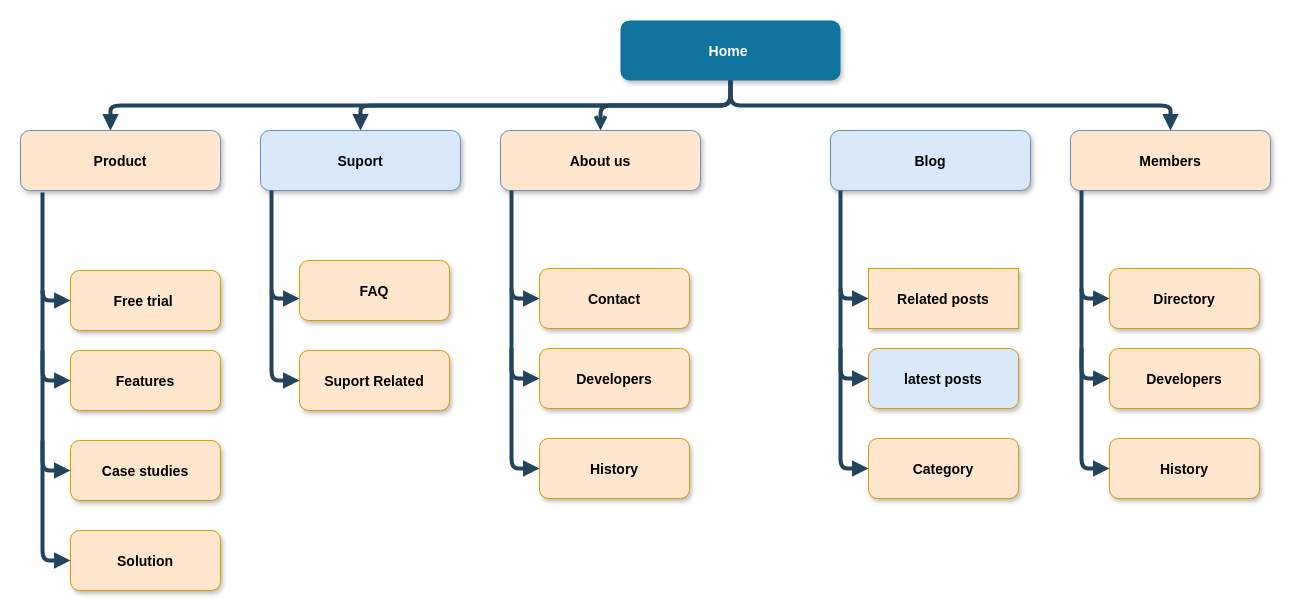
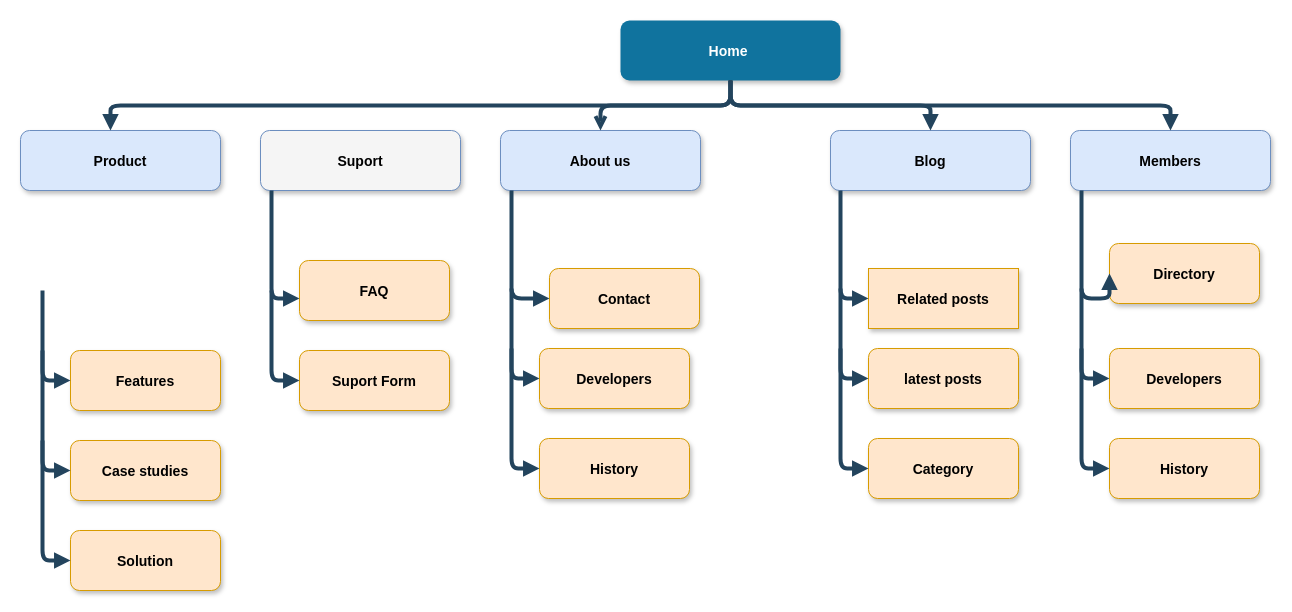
  <mxCell id="0" />
  <mxCell id="1" parent="0" />
  <mxCell id="2" value="Home " style="rounded=1;fillColor=#10739E;strokeColor=none;shadow=1;gradientColor=none;fontStyle=1;fontColor=#FFFFFF;fontSize=14;" parent="1" vertex="1"><mxGeometry x="620" y="20" width="220" height="60" as="geometry" /></mxCell>
- <mxCell id="3" value="Suport" style="rounded=1;fillColor=#dae8fc;strokeColor=#6c8ebf;shadow=1;fontStyle=1;fontSize=14;" parent="1" vertex="1"><mxGeometry x="260" y="130" width="200" height="60" as="geometry" /></mxCell>
- <mxCell id="4" value="About us" style="rounded=1;fillColor=#ffe6cc;strokeColor=#6c8ebf;shadow=1;fontStyle=1;fontSize=14;" parent="1" vertex="1"><mxGeometry x="500" y="130" width="200" height="60" as="geometry" /></mxCell>
+ <mxCell id="3" value="Suport" style="rounded=1;fillColor=#f5f5f5;strokeColor=#6c8ebf;shadow=1;fontStyle=1;fontSize=14;" parent="1" vertex="1"><mxGeometry x="260" y="130" width="200" height="60" as="geometry" /></mxCell>
+ <mxCell id="4" value="About us" style="rounded=1;fillColor=#dae8fc;strokeColor=#6c8ebf;shadow=1;fontStyle=1;fontSize=14;" parent="1" vertex="1"><mxGeometry x="500" y="130" width="200" height="60" as="geometry" /></mxCell>
  <mxCell id="5" value="Blog" style="rounded=1;fillColor=#dae8fc;strokeColor=#6c8ebf;shadow=1;fontStyle=1;fontSize=14;" parent="1" vertex="1"><mxGeometry x="830" y="130" width="200" height="60" as="geometry" /></mxCell>
- <mxCell id="6" value="Free trial " style="rounded=1;fillColor=#ffe6cc;strokeColor=#d79b00;shadow=1;fontStyle=1;fontSize=14;" parent="1" vertex="1"><mxGeometry x="70" y="270" width="150" height="60" as="geometry" /></mxCell>
  <mxCell id="7" value="Features" style="rounded=1;fillColor=#ffe6cc;strokeColor=#d79b00;shadow=1;fontStyle=1;fontSize=14;" parent="1" vertex="1"><mxGeometry x="70" y="350" width="150" height="60" as="geometry" /></mxCell>
  <mxCell id="8" value="Case studies" style="rounded=1;fillColor=#ffe6cc;strokeColor=#d79b00;shadow=1;fontStyle=1;fontSize=14;" parent="1" vertex="1"><mxGeometry x="70" y="440" width="150" height="60" as="geometry" /></mxCell>
  <mxCell id="9" value="Solution" style="rounded=1;fillColor=#ffe6cc;strokeColor=#d79b00;shadow=1;fontStyle=1;fontSize=14;" parent="1" vertex="1"><mxGeometry x="70" y="530" width="150" height="60" as="geometry" /></mxCell>
  <mxCell id="10" value="" style="edgeStyle=elbowEdgeStyle;elbow=vertical;strokeWidth=4;endArrow=open;endFill=1;fontStyle=1;strokeColor=#23445D;" parent="1" source="2" target="4" edge="1"><mxGeometry x="50" y="60" width="100" height="100" as="geometry"><mxPoint x="-20" y="-60" as="sourcePoint" /><mxPoint x="80" y="-160" as="targetPoint" /></mxGeometry></mxCell>
- <mxCell id="11" value="" style="edgeStyle=elbowEdgeStyle;elbow=vertical;strokeWidth=4;endArrow=block;endFill=1;fontStyle=1;strokeColor=#23445D;" parent="1" source="2" target="3" edge="1"><mxGeometry x="50" y="60" width="100" height="100" as="geometry"><mxPoint x="-20" y="-60" as="sourcePoint" /><mxPoint x="80" y="-160" as="targetPoint" /></mxGeometry></mxCell>
- <mxCell id="13" value="" style="edgeStyle=elbowEdgeStyle;elbow=vertical;strokeWidth=4;endArrow=block;endFill=1;fontStyle=1;strokeColor=#23445D;exitX=0.11;exitY=1.033;exitDx=0;exitDy=0;exitPerimeter=0;entryX=0;entryY=0.5;entryDx=0;entryDy=0;" parent="1" source="14" target="6" edge="1"><mxGeometry x="50" y="60" width="100" height="100" as="geometry"><mxPoint x="440" y="270" as="sourcePoint" /><mxPoint x="80" y="-160" as="targetPoint" /><Array as="points"><mxPoint x="20" y="300" /></Array></mxGeometry></mxCell>
- <mxCell id="14" value="Product" style="rounded=1;fillColor=#ffe6cc;strokeColor=#6c8ebf;shadow=1;fontStyle=1;fontSize=14;" parent="1" vertex="1"><mxGeometry x="20" y="130" width="200" height="60" as="geometry" /></mxCell>
+ <mxCell id="12" value="" style="edgeStyle=elbowEdgeStyle;elbow=vertical;strokeWidth=4;endArrow=block;endFill=1;fontStyle=1;strokeColor=#23445D;" parent="1" source="2" target="5" edge="1"><mxGeometry x="50" y="60" width="100" height="100" as="geometry"><mxPoint x="-20" y="-60" as="sourcePoint" /><mxPoint x="80" y="-160" as="targetPoint" /></mxGeometry></mxCell>
+ <mxCell id="14" value="Product" style="rounded=1;fillColor=#dae8fc;strokeColor=#6c8ebf;shadow=1;fontStyle=1;fontSize=14;" parent="1" vertex="1"><mxGeometry x="20" y="130" width="200" height="60" as="geometry" /></mxCell>
  <mxCell id="15" value="" style="edgeStyle=elbowEdgeStyle;elbow=vertical;strokeWidth=4;endArrow=block;endFill=1;fontStyle=1;strokeColor=#23445D;" parent="1" edge="1"><mxGeometry x="-200" y="60" width="100" height="100" as="geometry"><mxPoint x="730" y="80" as="sourcePoint" /><mxPoint x="110" y="130" as="targetPoint" /></mxGeometry></mxCell>
- <mxCell id="16" value="Members" style="rounded=1;fillColor=#ffe6cc;strokeColor=#6c8ebf;shadow=1;fontStyle=1;fontSize=14;" parent="1" vertex="1"><mxGeometry x="1070" y="130" width="200" height="60" as="geometry" /></mxCell>
+ <mxCell id="16" value="Members" style="rounded=1;fillColor=#dae8fc;strokeColor=#6c8ebf;shadow=1;fontStyle=1;fontSize=14;" parent="1" vertex="1"><mxGeometry x="1070" y="130" width="200" height="60" as="geometry" /></mxCell>
  <mxCell id="17" value="" style="edgeStyle=elbowEdgeStyle;elbow=vertical;strokeWidth=4;endArrow=block;endFill=1;fontStyle=1;strokeColor=#23445D;exitX=0.5;exitY=1;exitDx=0;exitDy=0;" parent="1" source="2" edge="1"><mxGeometry x="290" y="60" width="100" height="100" as="geometry"><mxPoint x="970" y="80" as="sourcePoint" /><mxPoint x="1170" y="130" as="targetPoint" /></mxGeometry></mxCell>
  <mxCell id="18" value="" style="edgeStyle=elbowEdgeStyle;elbow=vertical;strokeWidth=4;endArrow=block;endFill=1;fontStyle=1;strokeColor=#23445D;exitX=0.11;exitY=1.033;exitDx=0;exitDy=0;exitPerimeter=0;" parent="1" edge="1"><mxGeometry x="50" y="158" width="100" height="100" as="geometry"><mxPoint x="42" y="290" as="sourcePoint" /><mxPoint x="70" y="380" as="targetPoint" /><Array as="points"><mxPoint x="50" y="380" /></Array></mxGeometry></mxCell>
  <mxCell id="19" value="" style="edgeStyle=elbowEdgeStyle;elbow=vertical;strokeWidth=4;endArrow=block;endFill=1;fontStyle=1;strokeColor=#23445D;" parent="1" edge="1"><mxGeometry x="50" y="248" width="100" height="100" as="geometry"><mxPoint x="42" y="350" as="sourcePoint" /><mxPoint x="70" y="470" as="targetPoint" /><Array as="points"><mxPoint x="50" y="470" /></Array></mxGeometry></mxCell>
  <mxCell id="20" value="" style="edgeStyle=elbowEdgeStyle;elbow=vertical;strokeWidth=4;endArrow=block;endFill=1;fontStyle=1;strokeColor=#23445D;" parent="1" edge="1"><mxGeometry x="50" y="338" width="100" height="100" as="geometry"><mxPoint x="42" y="440" as="sourcePoint" /><mxPoint x="70" y="560" as="targetPoint" /><Array as="points"><mxPoint x="50" y="560" /></Array></mxGeometry></mxCell>
  <mxCell id="21" value="FAQ" style="rounded=1;fillColor=#ffe6cc;strokeColor=#d79b00;shadow=1;fontStyle=1;fontSize=14;" parent="1" vertex="1"><mxGeometry x="299" y="260" width="150" height="60" as="geometry" /></mxCell>
- <mxCell id="22" value="Suport Related" style="rounded=1;fillColor=#ffe6cc;strokeColor=#d79b00;shadow=1;fontStyle=1;fontSize=14;" parent="1" vertex="1"><mxGeometry x="299" y="350" width="150" height="60" as="geometry" /></mxCell>
+ <mxCell id="22" value="Suport Form" style="rounded=1;fillColor=#ffe6cc;strokeColor=#d79b00;shadow=1;fontStyle=1;fontSize=14;" parent="1" vertex="1"><mxGeometry x="299" y="350" width="150" height="60" as="geometry" /></mxCell>
  <mxCell id="23" value="" style="edgeStyle=elbowEdgeStyle;elbow=vertical;strokeWidth=4;endArrow=block;endFill=1;fontStyle=1;strokeColor=#23445D;exitX=0.11;exitY=1.033;exitDx=0;exitDy=0;exitPerimeter=0;" parent="1" edge="1"><mxGeometry x="279" y="158" width="100" height="100" as="geometry"><mxPoint x="271" y="290" as="sourcePoint" /><mxPoint x="299" y="380" as="targetPoint" /><Array as="points"><mxPoint x="279" y="380" /></Array></mxGeometry></mxCell>
  <mxCell id="24" value="" style="edgeStyle=elbowEdgeStyle;elbow=vertical;strokeWidth=4;endArrow=block;endFill=1;fontStyle=1;strokeColor=#23445D;exitX=0.11;exitY=1.033;exitDx=0;exitDy=0;exitPerimeter=0;entryX=0;entryY=0.5;entryDx=0;entryDy=0;" parent="1" edge="1"><mxGeometry x="279" y="58" width="100" height="100" as="geometry"><mxPoint x="271" y="190" as="sourcePoint" /><mxPoint x="299" y="298" as="targetPoint" /><Array as="points"><mxPoint x="249" y="298" /></Array></mxGeometry></mxCell>
- <mxCell id="25" value="Contact" style="rounded=1;fillColor=#ffe6cc;strokeColor=#d79b00;shadow=1;fontStyle=1;fontSize=14;" parent="1" vertex="1"><mxGeometry x="539" y="268" width="150" height="60" as="geometry" /></mxCell>
+ <mxCell id="25" value="Contact" style="rounded=1;fillColor=#ffe6cc;strokeColor=#d79b00;shadow=1;fontStyle=1;fontSize=14;" parent="1" vertex="1"><mxGeometry x="549" y="268" width="150" height="60" as="geometry" /></mxCell>
  <mxCell id="26" value="Developers" style="rounded=1;fillColor=#ffe6cc;strokeColor=#d79b00;shadow=1;fontStyle=1;fontSize=14;" parent="1" vertex="1"><mxGeometry x="539" y="348" width="150" height="60" as="geometry" /></mxCell>
  <mxCell id="27" value="History" style="rounded=1;fillColor=#ffe6cc;strokeColor=#d79b00;shadow=1;fontStyle=1;fontSize=14;" parent="1" vertex="1"><mxGeometry x="539" y="438" width="150" height="60" as="geometry" /></mxCell>
  <mxCell id="28" value="" style="edgeStyle=elbowEdgeStyle;elbow=vertical;strokeWidth=4;endArrow=block;endFill=1;fontStyle=1;strokeColor=#23445D;exitX=0.11;exitY=1.033;exitDx=0;exitDy=0;exitPerimeter=0;entryX=0;entryY=0.5;entryDx=0;entryDy=0;" parent="1" target="25" edge="1"><mxGeometry x="519" y="58" width="100" height="100" as="geometry"><mxPoint x="511" y="190" as="sourcePoint" /><mxPoint x="549" y="-162" as="targetPoint" /><Array as="points"><mxPoint x="489" y="298" /></Array></mxGeometry></mxCell>
  <mxCell id="29" value="" style="edgeStyle=elbowEdgeStyle;elbow=vertical;strokeWidth=4;endArrow=block;endFill=1;fontStyle=1;strokeColor=#23445D;exitX=0.11;exitY=1.033;exitDx=0;exitDy=0;exitPerimeter=0;" parent="1" edge="1"><mxGeometry x="519" y="156" width="100" height="100" as="geometry"><mxPoint x="511" y="288" as="sourcePoint" /><mxPoint x="539" y="378" as="targetPoint" /><Array as="points"><mxPoint x="519" y="378" /></Array></mxGeometry></mxCell>
  <mxCell id="30" value="" style="edgeStyle=elbowEdgeStyle;elbow=vertical;strokeWidth=4;endArrow=block;endFill=1;fontStyle=1;strokeColor=#23445D;" parent="1" edge="1"><mxGeometry x="519" y="246" width="100" height="100" as="geometry"><mxPoint x="511" y="348" as="sourcePoint" /><mxPoint x="539" y="468" as="targetPoint" /><Array as="points"><mxPoint x="519" y="468" /></Array></mxGeometry></mxCell>
  <mxCell id="31" value="Related posts" style="fillColor=#ffe6cc;strokeColor=#d79b00;shadow=1;fontStyle=1;fontSize=14;rounded=0;" parent="1" vertex="1"><mxGeometry x="868" y="268" width="150" height="60" as="geometry" /></mxCell>
- <mxCell id="32" value="latest posts" style="rounded=1;fillColor=#dae8fc;strokeColor=#d79b00;shadow=1;fontStyle=1;fontSize=14;" parent="1" vertex="1"><mxGeometry x="868" y="348" width="150" height="60" as="geometry" /></mxCell>
+ <mxCell id="32" value="latest posts" style="rounded=1;fillColor=#ffe6cc;strokeColor=#d79b00;shadow=1;fontStyle=1;fontSize=14;" parent="1" vertex="1"><mxGeometry x="868" y="348" width="150" height="60" as="geometry" /></mxCell>
  <mxCell id="33" value="Category" style="rounded=1;fillColor=#ffe6cc;strokeColor=#d79b00;shadow=1;fontStyle=1;fontSize=14;" parent="1" vertex="1"><mxGeometry x="868" y="438" width="150" height="60" as="geometry" /></mxCell>
  <mxCell id="34" value="" style="edgeStyle=elbowEdgeStyle;elbow=vertical;strokeWidth=4;endArrow=block;endFill=1;fontStyle=1;strokeColor=#23445D;exitX=0.11;exitY=1.033;exitDx=0;exitDy=0;exitPerimeter=0;entryX=0;entryY=0.5;entryDx=0;entryDy=0;" parent="1" target="31" edge="1"><mxGeometry x="848" y="58" width="100" height="100" as="geometry"><mxPoint x="840" y="190" as="sourcePoint" /><mxPoint x="878" y="-162" as="targetPoint" /><Array as="points"><mxPoint x="818" y="298" /></Array></mxGeometry></mxCell>
  <mxCell id="35" value="" style="edgeStyle=elbowEdgeStyle;elbow=vertical;strokeWidth=4;endArrow=block;endFill=1;fontStyle=1;strokeColor=#23445D;exitX=0.11;exitY=1.033;exitDx=0;exitDy=0;exitPerimeter=0;" parent="1" edge="1"><mxGeometry x="848" y="156" width="100" height="100" as="geometry"><mxPoint x="840" y="288" as="sourcePoint" /><mxPoint x="868" y="378" as="targetPoint" /><Array as="points"><mxPoint x="848" y="378" /></Array></mxGeometry></mxCell>
  <mxCell id="36" value="" style="edgeStyle=elbowEdgeStyle;elbow=vertical;strokeWidth=4;endArrow=block;endFill=1;fontStyle=1;strokeColor=#23445D;" parent="1" edge="1"><mxGeometry x="848" y="246" width="100" height="100" as="geometry"><mxPoint x="840" y="348" as="sourcePoint" /><mxPoint x="868" y="468" as="targetPoint" /><Array as="points"><mxPoint x="848" y="468" /></Array></mxGeometry></mxCell>
- <mxCell id="37" value="Directory" style="rounded=1;fillColor=#ffe6cc;strokeColor=#d79b00;shadow=1;fontStyle=1;fontSize=14;" parent="1" vertex="1"><mxGeometry x="1109" y="268" width="150" height="60" as="geometry" /></mxCell>
+ <mxCell id="37" value="Directory" style="rounded=1;fillColor=#ffe6cc;strokeColor=#d79b00;shadow=1;fontStyle=1;fontSize=14;" parent="1" vertex="1"><mxGeometry x="1109" y="243" width="150" height="60" as="geometry" /></mxCell>
  <mxCell id="38" value="Developers" style="rounded=1;fillColor=#ffe6cc;strokeColor=#d79b00;shadow=1;fontStyle=1;fontSize=14;" parent="1" vertex="1"><mxGeometry x="1109" y="348" width="150" height="60" as="geometry" /></mxCell>
  <mxCell id="39" value="History" style="rounded=1;fillColor=#ffe6cc;strokeColor=#d79b00;shadow=1;fontStyle=1;fontSize=14;" parent="1" vertex="1"><mxGeometry x="1109" y="438" width="150" height="60" as="geometry" /></mxCell>
  <mxCell id="40" value="" style="edgeStyle=elbowEdgeStyle;elbow=vertical;strokeWidth=4;endArrow=block;endFill=1;fontStyle=1;strokeColor=#23445D;exitX=0.11;exitY=1.033;exitDx=0;exitDy=0;exitPerimeter=0;entryX=0;entryY=0.5;entryDx=0;entryDy=0;" parent="1" target="37" edge="1"><mxGeometry x="1089" y="58" width="100" height="100" as="geometry"><mxPoint x="1081" y="190" as="sourcePoint" /><mxPoint x="1119" y="-162" as="targetPoint" /><Array as="points"><mxPoint x="1059" y="298" /></Array></mxGeometry></mxCell>
  <mxCell id="41" value="" style="edgeStyle=elbowEdgeStyle;elbow=vertical;strokeWidth=4;endArrow=block;endFill=1;fontStyle=1;strokeColor=#23445D;exitX=0.11;exitY=1.033;exitDx=0;exitDy=0;exitPerimeter=0;" parent="1" edge="1"><mxGeometry x="1089" y="156" width="100" height="100" as="geometry"><mxPoint x="1081" y="288" as="sourcePoint" /><mxPoint x="1109" y="378" as="targetPoint" /><Array as="points"><mxPoint x="1089" y="378" /></Array></mxGeometry></mxCell>
  <mxCell id="42" value="" style="edgeStyle=elbowEdgeStyle;elbow=vertical;strokeWidth=4;endArrow=block;endFill=1;fontStyle=1;strokeColor=#23445D;" parent="1" edge="1"><mxGeometry x="1089" y="246" width="100" height="100" as="geometry"><mxPoint x="1081" y="348" as="sourcePoint" /><mxPoint x="1109" y="468" as="targetPoint" /><Array as="points"><mxPoint x="1089" y="468" /></Array></mxGeometry></mxCell>
